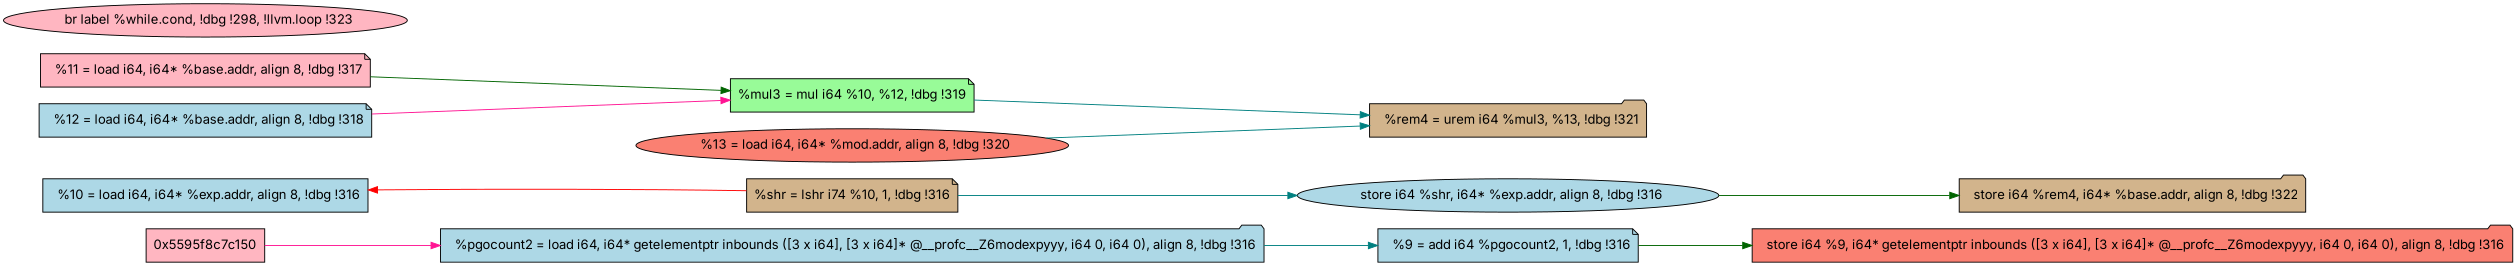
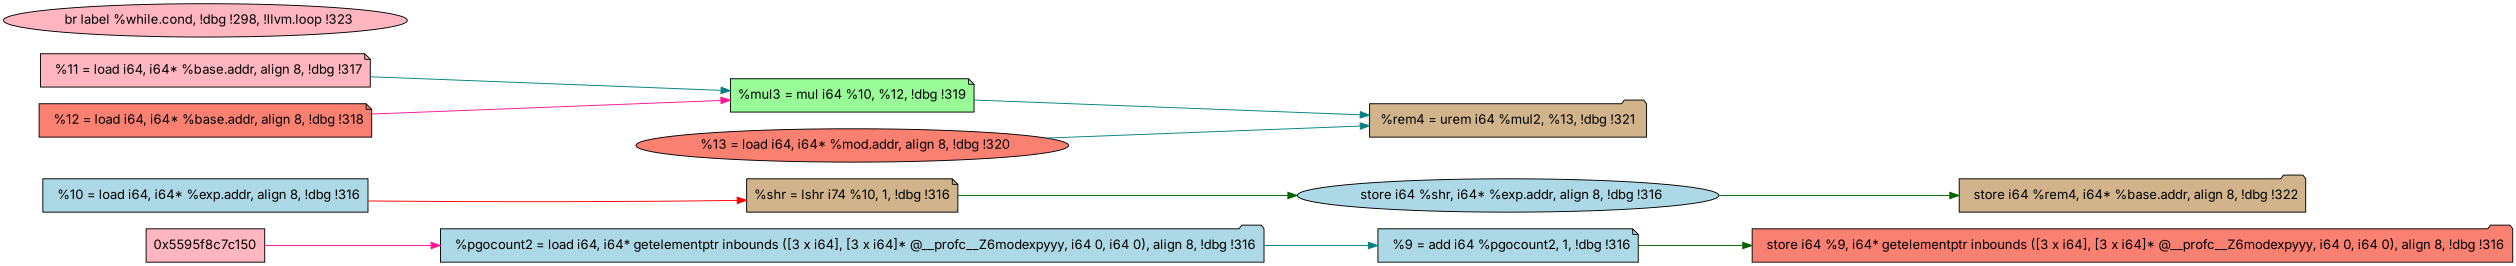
  digraph {
    fontname=Inter
    rankdir=LR
    node [fillcolor=lightblue fontname=Inter shape=note style=filled]
    edge [color=teal fontname=Inter]
    n1 [label="  %pgocount2 = load i64, i64* getelementptr inbounds ([3 x i64], [3 x i64]* @__profc__Z6modexpyyy, i64 0, i64 0), align 8, !dbg !316" shape=folder]
    n2 [label="  %9 = add i64 %pgocount2, 1, !dbg !316"]
    n3 [fillcolor=salmon label="  store i64 %9, i64* getelementptr inbounds ([3 x i64], [3 x i64]* @__profc__Z6modexpyyy, i64 0, i64 0), align 8, !dbg !316" shape=folder]
    n4 [label="  %10 = load i64, i64* %exp.addr, align 8, !dbg !316" shape=box]
    n5 [fillcolor=tan label="%shr = lshr i74 %10, 1, !dbg !316"]
    n6 [label="  store i64 %shr, i64* %exp.addr, align 8, !dbg !316" shape=ellipse]
    n7 [fillcolor=tan label="  store i64 %rem4, i64* %base.addr, align 8, !dbg !322" shape=folder]
    n8 [fillcolor=lightpink label="  %11 = load i64, i64* %base.addr, align 8, !dbg !317"]
    n9 [fillcolor=palegreen label="%mul3 = mul i64 %10, %12, !dbg !319"]
-   n10 [fillcolor=tan label="  %rem4 = urem i64 %mul3, %13, !dbg !321" shape=folder]
-   n11 [label="  %12 = load i64, i64* %base.addr, align 8, !dbg !318"]
+   n10 [fillcolor=tan label="%rem4 = urem i64 %mul2, %13, !dbg !321" shape=folder]
+   n11 [fillcolor=salmon label="  %12 = load i64, i64* %base.addr, align 8, !dbg !318"]
    n12 [fillcolor=salmon label="  %13 = load i64, i64* %mod.addr, align 8, !dbg !320" shape=ellipse]
    n13 [fillcolor=lightpink label="  br label %while.cond, !dbg !298, !llvm.loop !323" shape=ellipse]
    "0x5595f8c7c150" [fillcolor=lightpink shape=box]
    n1 -> n2
    n2 -> n3 [color=darkgreen]
-   n5 -> n4 [color=red]
-   n5 -> n6
+   n4 -> n5 [color=red]
+   n5 -> n6 [color=darkgreen]
    n6 -> n7 [color=darkgreen]
-   n8 -> n9 [color=darkgreen]
+   n8 -> n9
    n9 -> n10
    n11 -> n9 [color=deeppink]
    n12 -> n10
    "0x5595f8c7c150" -> n1 [color=deeppink]
  }
